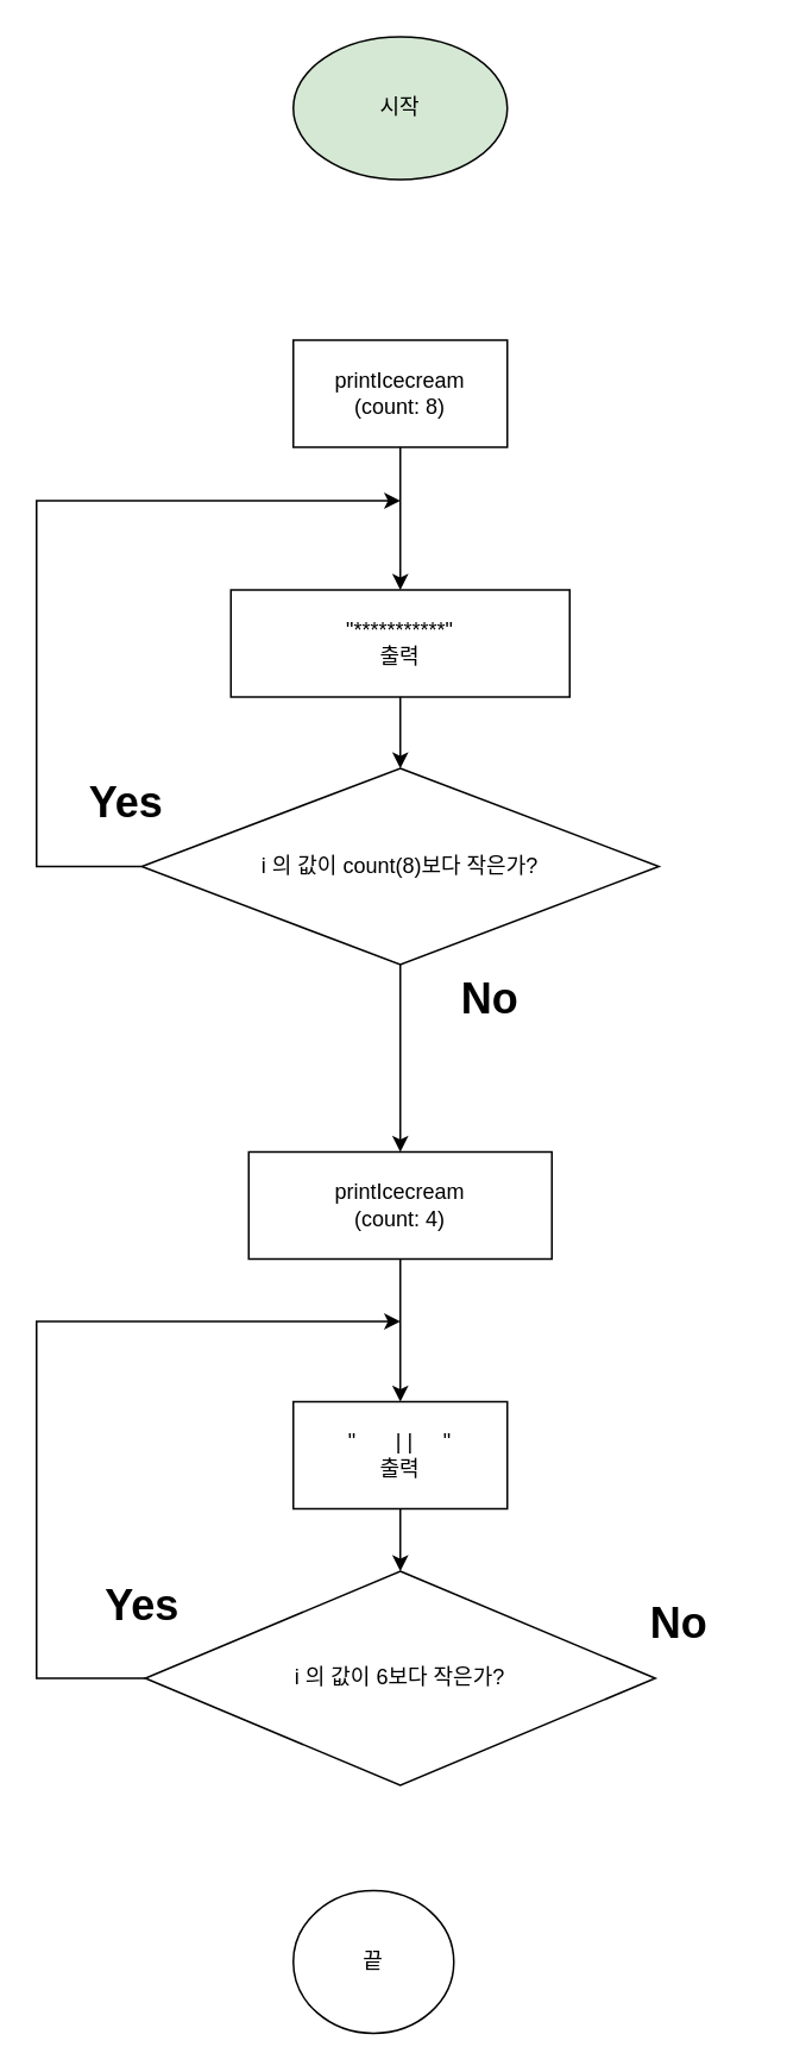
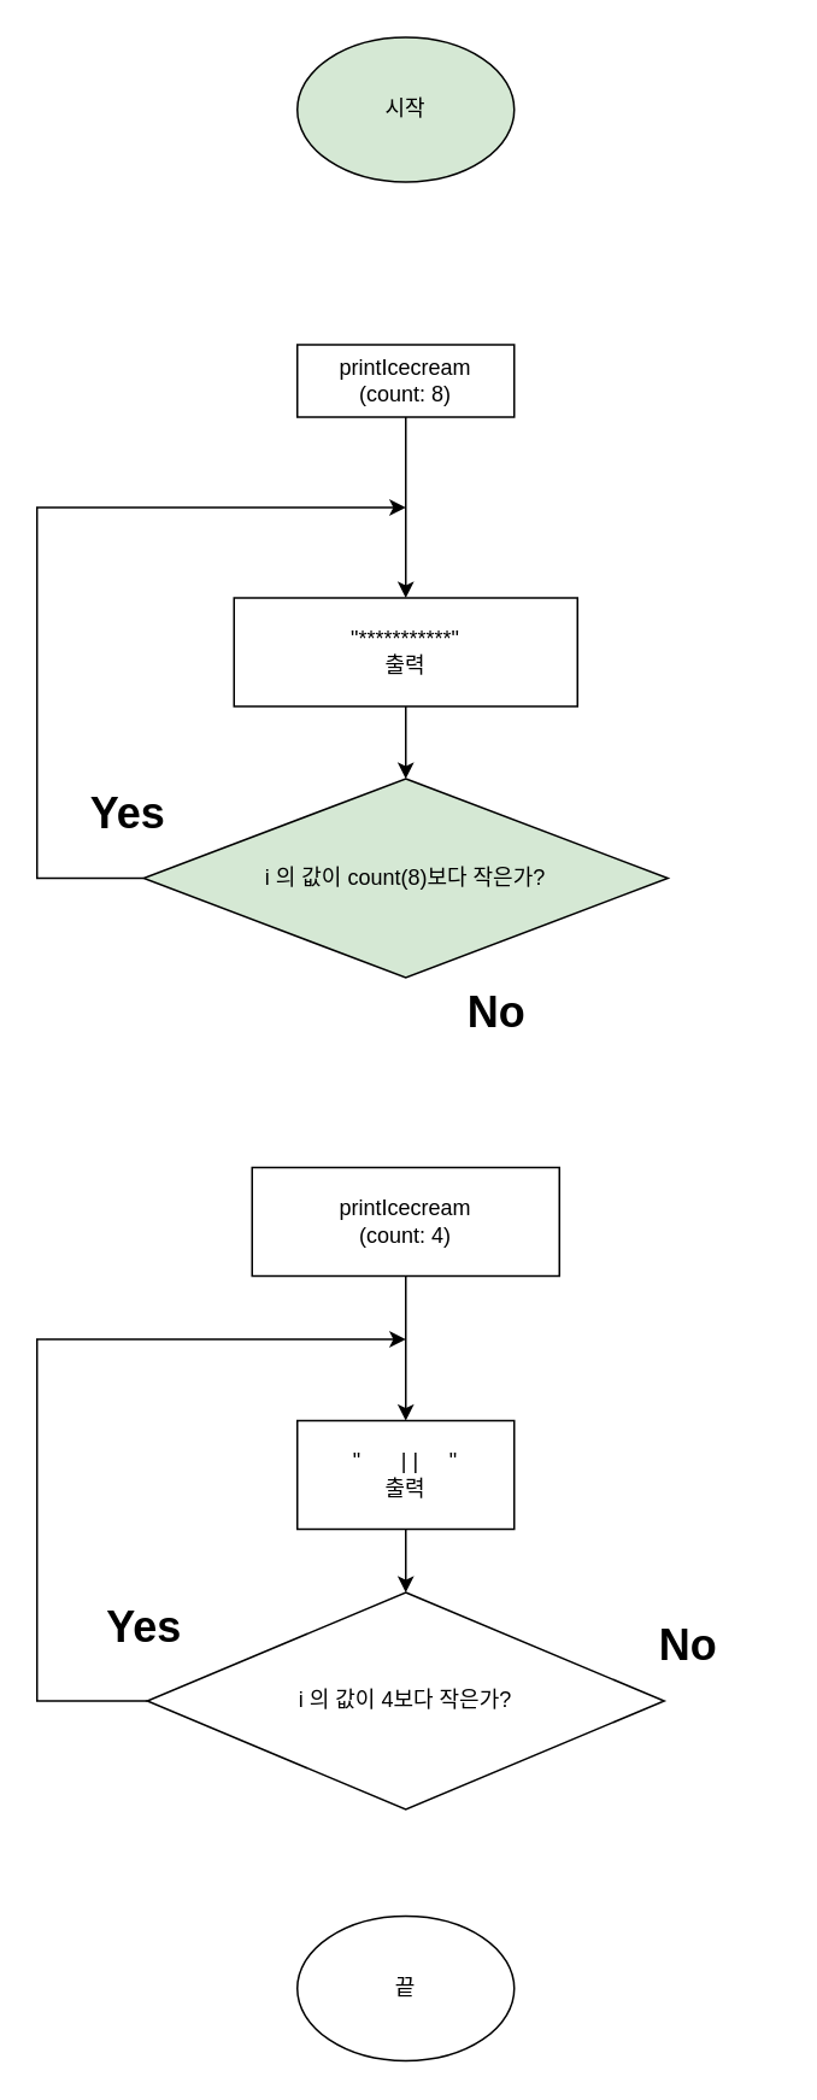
  <mxCell id="0" />
  <mxCell id="1" parent="0" />
  <mxCell id="2" value="시작" style="ellipse;whiteSpace=wrap;html=1;fillColor=#d5e8d4;" vertex="1" parent="1"><mxGeometry x="164" y="20" width="120" height="80" as="geometry" /></mxCell>
  <mxCell id="3" value="" style="edgeStyle=orthogonalEdgeStyle;rounded=0;orthogonalLoop=1;jettySize=auto;html=1;" edge="1" parent="1" source="4" target="6"><mxGeometry relative="1" as="geometry" /></mxCell>
- <mxCell id="4" value="printIcecream&lt;div&gt;(count: 8)&lt;/div&gt;" style="whiteSpace=wrap;html=1;" vertex="1" parent="1"><mxGeometry x="164" y="190" width="120" height="60" as="geometry" /></mxCell>
+ <mxCell id="4" value="printIcecream&lt;div&gt;(count: 8)&lt;/div&gt;" style="whiteSpace=wrap;html=1;" vertex="1" parent="1"><mxGeometry x="164" y="190" width="120" height="40" as="geometry" /></mxCell>
  <mxCell id="5" value="" style="edgeStyle=orthogonalEdgeStyle;rounded=0;orthogonalLoop=1;jettySize=auto;html=1;" edge="1" parent="1" source="6" target="9"><mxGeometry relative="1" as="geometry" /></mxCell>
  <mxCell id="6" value="&quot;***********&quot;&lt;div&gt;출력&lt;/div&gt;" style="whiteSpace=wrap;html=1;" vertex="1" parent="1"><mxGeometry x="129" y="330" width="190" height="60" as="geometry" /></mxCell>
  <mxCell id="7" style="edgeStyle=orthogonalEdgeStyle;rounded=0;orthogonalLoop=1;jettySize=auto;html=1;exitX=0;exitY=0.5;exitDx=0;exitDy=0;" edge="1" parent="1" source="9"><mxGeometry relative="1" as="geometry"><mxPoint x="224" y="280" as="targetPoint" /><Array as="points"><mxPoint x="20" y="485" /><mxPoint x="20" y="280" /></Array></mxGeometry></mxCell>
- <mxCell id="8" value="" style="edgeStyle=orthogonalEdgeStyle;rounded=0;orthogonalLoop=1;jettySize=auto;html=1;" edge="1" parent="1" source="9" target="13"><mxGeometry relative="1" as="geometry" /></mxCell>
- <mxCell id="9" value="i 의 값이 count(8)보다 작은가?" style="rhombus;whiteSpace=wrap;html=1;" vertex="1" parent="1"><mxGeometry x="79" y="430" width="290" height="110" as="geometry" /></mxCell>
+ <mxCell id="9" value="i 의 값이 count(8)보다 작은가?" style="rhombus;whiteSpace=wrap;html=1;fillColor=#d5e8d4;" vertex="1" parent="1"><mxGeometry x="79" y="430" width="290" height="110" as="geometry" /></mxCell>
  <mxCell id="10" value="Yes" style="text;strokeColor=none;fillColor=none;html=1;fontSize=24;fontStyle=1;verticalAlign=middle;align=center;" vertex="1" parent="1"><mxGeometry x="20" y="430" width="100" height="40" as="geometry" /></mxCell>
  <mxCell id="11" value="No" style="text;strokeColor=none;fillColor=none;html=1;fontSize=24;fontStyle=1;verticalAlign=middle;align=center;" vertex="1" parent="1"><mxGeometry x="224" y="540" width="100" height="40" as="geometry" /></mxCell>
  <mxCell id="12" value="" style="edgeStyle=orthogonalEdgeStyle;rounded=0;orthogonalLoop=1;jettySize=auto;html=1;" edge="1" parent="1" source="13" target="15"><mxGeometry relative="1" as="geometry" /></mxCell>
  <mxCell id="13" value="printIcecream&lt;div&gt;(count: 4)&lt;/div&gt;" style="whiteSpace=wrap;html=1;" vertex="1" parent="1"><mxGeometry x="139" y="645" width="170" height="60" as="geometry" /></mxCell>
  <mxCell id="14" value="" style="edgeStyle=orthogonalEdgeStyle;rounded=0;orthogonalLoop=1;jettySize=auto;html=1;" edge="1" parent="1" source="15" target="17"><mxGeometry relative="1" as="geometry" /></mxCell>
  <mxCell id="15" value="&quot;&amp;nbsp;&lt;span style=&quot;white-space: pre;&quot;&gt;&#09;&lt;/span&gt;| |&amp;nbsp;&lt;span style=&quot;white-space: pre;&quot;&gt;&#09;&lt;/span&gt;&quot;&lt;div&gt;출력&lt;/div&gt;" style="whiteSpace=wrap;html=1;" vertex="1" parent="1"><mxGeometry x="164" y="785" width="120" height="60" as="geometry" /></mxCell>
  <mxCell id="16" style="edgeStyle=orthogonalEdgeStyle;rounded=0;orthogonalLoop=1;jettySize=auto;html=1;exitX=0;exitY=0.5;exitDx=0;exitDy=0;" edge="1" parent="1" source="17"><mxGeometry relative="1" as="geometry"><mxPoint x="224" y="740" as="targetPoint" /><Array as="points"><mxPoint x="20" y="940" /><mxPoint x="20" y="740" /></Array></mxGeometry></mxCell>
- <mxCell id="17" value="i 의 값이 6보다 작은가?" style="rhombus;whiteSpace=wrap;html=1;" vertex="1" parent="1"><mxGeometry x="81" y="880" width="286" height="120" as="geometry" /></mxCell>
+ <mxCell id="17" value="i 의 값이 4보다 작은가?" style="rhombus;whiteSpace=wrap;html=1;" vertex="1" parent="1"><mxGeometry x="81" y="880" width="286" height="120" as="geometry" /></mxCell>
  <mxCell id="18" value="No" style="text;strokeColor=none;fillColor=none;html=1;fontSize=24;fontStyle=1;verticalAlign=middle;align=center;" vertex="1" parent="1"><mxGeometry x="330" y="890" width="100" height="40" as="geometry" /></mxCell>
  <mxCell id="19" value="Yes" style="text;strokeColor=none;fillColor=none;html=1;fontSize=24;fontStyle=1;verticalAlign=middle;align=center;" vertex="1" parent="1"><mxGeometry x="29" y="880" width="100" height="40" as="geometry" /></mxCell>
- <mxCell id="20" value="끝" style="ellipse;whiteSpace=wrap;html=1;" vertex="1" parent="1"><mxGeometry x="164" y="1059" width="90" height="80" as="geometry" /></mxCell>
+ <mxCell id="20" value="끝" style="ellipse;whiteSpace=wrap;html=1;" vertex="1" parent="1"><mxGeometry x="164" y="1059" width="120" height="80" as="geometry" /></mxCell>
